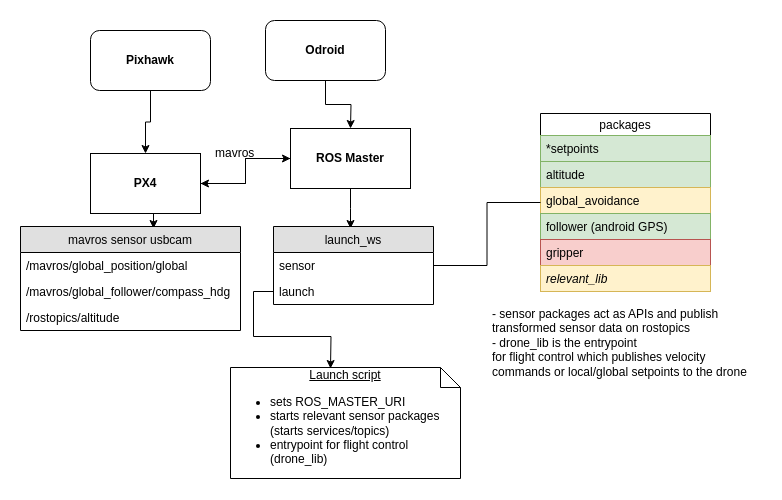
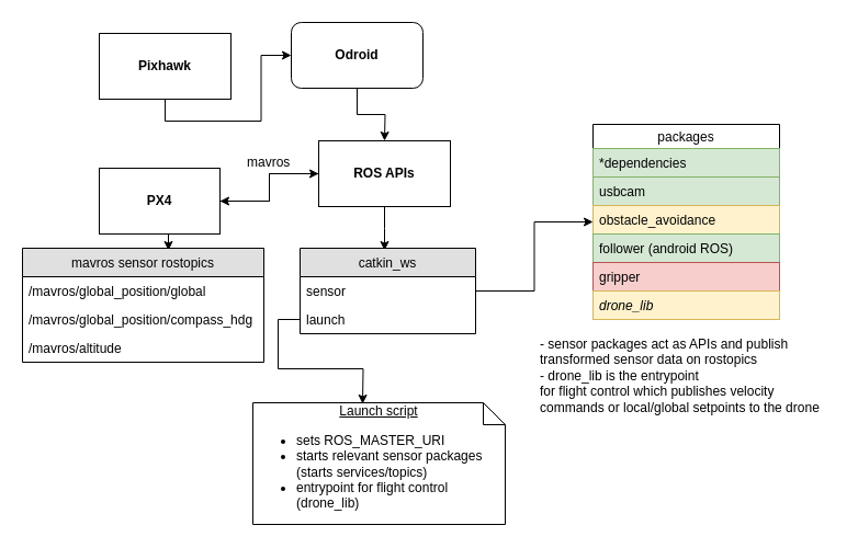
  <mxCell id="0" />
  <mxCell id="1" parent="0" />
- <mxCell id="2" style="edgeStyle=orthogonalEdgeStyle;rounded=0;orthogonalLoop=1;jettySize=auto;html=1;exitX=0.5;exitY=1;exitDx=0;exitDy=0;entryX=0.5;entryY=0;entryDx=0;entryDy=0;" parent="1" source="3" target="11" edge="1"><mxGeometry relative="1" as="geometry" /></mxCell>
- <mxCell id="3" value="&lt;b&gt;Pixhawk&lt;/b&gt;" style="rounded=1;whiteSpace=wrap;html=1;" parent="1" vertex="1"><mxGeometry x="90" y="30" width="120" height="60" as="geometry" /></mxCell>
+ <mxCell id="2" style="edgeStyle=orthogonalEdgeStyle;rounded=0;orthogonalLoop=1;jettySize=auto;html=1;exitX=0.5;exitY=1;exitDx=0;exitDy=0;" parent="1" source="3" target="5" edge="1"><mxGeometry relative="1" as="geometry" /></mxCell>
+ <mxCell id="3" value="&lt;b&gt;Pixhawk&lt;/b&gt;" style="whiteSpace=wrap;html=1;rounded=0;" parent="1" vertex="1"><mxGeometry x="90" y="30" width="120" height="60" as="geometry" /></mxCell>
  <mxCell id="4" style="edgeStyle=orthogonalEdgeStyle;rounded=0;orthogonalLoop=1;jettySize=auto;html=1;" parent="1" source="5" edge="1"><mxGeometry relative="1" as="geometry"><mxPoint x="350" y="128" as="targetPoint" /></mxGeometry></mxCell>
  <mxCell id="5" value="&lt;b&gt;Odroid&lt;/b&gt;" style="rounded=1;whiteSpace=wrap;html=1;" parent="1" vertex="1"><mxGeometry x="265" y="20" width="120" height="60" as="geometry" /></mxCell>
  <mxCell id="6" style="edgeStyle=orthogonalEdgeStyle;rounded=0;orthogonalLoop=1;jettySize=auto;html=1;exitX=0;exitY=0.5;exitDx=0;exitDy=0;entryX=1;entryY=0.5;entryDx=0;entryDy=0;" parent="1" source="8" target="11" edge="1"><mxGeometry relative="1" as="geometry" /></mxCell>
  <mxCell id="7" style="edgeStyle=orthogonalEdgeStyle;rounded=0;orthogonalLoop=1;jettySize=auto;html=1;" parent="1" source="8" edge="1"><mxGeometry relative="1" as="geometry"><mxPoint x="350" y="228" as="targetPoint" /></mxGeometry></mxCell>
- <mxCell id="8" value="&lt;b&gt;ROS Master&lt;/b&gt;" style="rounded=0;whiteSpace=wrap;html=1;" parent="1" vertex="1"><mxGeometry x="290" y="128" width="120" height="60" as="geometry" /></mxCell>
+ <mxCell id="8" value="&lt;b&gt;ROS APIs&lt;/b&gt;" style="rounded=0;whiteSpace=wrap;html=1;" parent="1" vertex="1"><mxGeometry x="290" y="128" width="120" height="60" as="geometry" /></mxCell>
  <mxCell id="9" style="edgeStyle=orthogonalEdgeStyle;rounded=0;orthogonalLoop=1;jettySize=auto;html=1;entryX=0;entryY=0.5;entryDx=0;entryDy=0;" parent="1" source="11" target="8" edge="1"><mxGeometry relative="1" as="geometry" /></mxCell>
  <mxCell id="10" style="edgeStyle=orthogonalEdgeStyle;rounded=0;orthogonalLoop=1;jettySize=auto;html=1;exitX=0.5;exitY=1;exitDx=0;exitDy=0;" parent="1" source="11" edge="1"><mxGeometry relative="1" as="geometry"><mxPoint x="153" y="228" as="targetPoint" /></mxGeometry></mxCell>
  <mxCell id="11" value="&lt;b&gt;PX4&lt;/b&gt;" style="rounded=0;whiteSpace=wrap;html=1;" parent="1" vertex="1"><mxGeometry x="90" y="153" width="110" height="60" as="geometry" /></mxCell>
- <mxCell id="12" value="mavros" style="text;html=1;resizable=0;points=[];autosize=1;align=left;verticalAlign=top;spacingTop=-4;" parent="1" vertex="1"><mxGeometry x="213" y="143" width="50" height="20" as="geometry" /></mxCell>
- <mxCell id="13" value="mavros sensor usbcam" style="swimlane;fontStyle=0;childLayout=stackLayout;horizontal=1;startSize=26;fillColor=#e0e0e0;horizontalStack=0;resizeParent=1;resizeParentMax=0;resizeLast=0;collapsible=1;marginBottom=0;swimlaneFillColor=#ffffff;align=center;fontSize=12;" parent="1" vertex="1"><mxGeometry x="20" y="226" width="220" height="104" as="geometry" /></mxCell>
+ <mxCell id="12" value="mavros" style="text;html=1;resizable=0;points=[];autosize=1;align=left;verticalAlign=top;spacingTop=-4;" parent="1" vertex="1"><mxGeometry x="223" y="138" width="50" height="20" as="geometry" /></mxCell>
+ <mxCell id="13" value="mavros sensor rostopics" style="swimlane;fontStyle=0;childLayout=stackLayout;horizontal=1;startSize=26;fillColor=#e0e0e0;horizontalStack=0;resizeParent=1;resizeParentMax=0;resizeLast=0;collapsible=1;marginBottom=0;swimlaneFillColor=#ffffff;align=center;fontSize=12;" parent="1" vertex="1"><mxGeometry x="20" y="226" width="220" height="104" as="geometry" /></mxCell>
  <mxCell id="14" value="/mavros/global_position/global" style="text;strokeColor=none;fillColor=none;spacingLeft=4;spacingRight=4;overflow=hidden;rotatable=0;points=[[0,0.5],[1,0.5]];portConstraint=eastwest;fontSize=12;" parent="13" vertex="1"><mxGeometry y="26" width="220" height="26" as="geometry" /></mxCell>
- <mxCell id="15" value="/mavros/global_follower/compass_hdg" style="text;strokeColor=none;fillColor=none;spacingLeft=4;spacingRight=4;overflow=hidden;rotatable=0;points=[[0,0.5],[1,0.5]];portConstraint=eastwest;fontSize=12;" parent="13" vertex="1"><mxGeometry y="52" width="220" height="26" as="geometry" /></mxCell>
- <mxCell id="16" value="/rostopics/altitude" style="text;strokeColor=none;fillColor=none;spacingLeft=4;spacingRight=4;overflow=hidden;rotatable=0;points=[[0,0.5],[1,0.5]];portConstraint=eastwest;fontSize=12;" parent="13" vertex="1"><mxGeometry y="78" width="220" height="26" as="geometry" /></mxCell>
- <mxCell id="17" value="launch_ws" style="swimlane;fontStyle=0;childLayout=stackLayout;horizontal=1;startSize=26;fillColor=#e0e0e0;horizontalStack=0;resizeParent=1;resizeParentMax=0;resizeLast=0;collapsible=1;marginBottom=0;swimlaneFillColor=#ffffff;align=center;fontSize=12;" parent="1" vertex="1"><mxGeometry x="273" y="226" width="160" height="78" as="geometry" /></mxCell>
+ <mxCell id="15" value="/mavros/global_position/compass_hdg" style="text;strokeColor=none;fillColor=none;spacingLeft=4;spacingRight=4;overflow=hidden;rotatable=0;points=[[0,0.5],[1,0.5]];portConstraint=eastwest;fontSize=12;" parent="13" vertex="1"><mxGeometry y="52" width="220" height="26" as="geometry" /></mxCell>
+ <mxCell id="16" value="/mavros/altitude" style="text;strokeColor=none;fillColor=none;spacingLeft=4;spacingRight=4;overflow=hidden;rotatable=0;points=[[0,0.5],[1,0.5]];portConstraint=eastwest;fontSize=12;" parent="13" vertex="1"><mxGeometry y="78" width="220" height="26" as="geometry" /></mxCell>
+ <mxCell id="17" value="catkin_ws" style="swimlane;fontStyle=0;childLayout=stackLayout;horizontal=1;startSize=26;fillColor=#e0e0e0;horizontalStack=0;resizeParent=1;resizeParentMax=0;resizeLast=0;collapsible=1;marginBottom=0;swimlaneFillColor=#ffffff;align=center;fontSize=12;" parent="1" vertex="1"><mxGeometry x="273" y="226" width="160" height="78" as="geometry" /></mxCell>
  <mxCell id="18" value="sensor" style="text;strokeColor=none;fillColor=none;spacingLeft=4;spacingRight=4;overflow=hidden;rotatable=0;points=[[0,0.5],[1,0.5]];portConstraint=eastwest;fontSize=12;" parent="17" vertex="1"><mxGeometry y="26" width="160" height="26" as="geometry" /></mxCell>
  <mxCell id="19" value="launch" style="text;strokeColor=none;fillColor=none;spacingLeft=4;spacingRight=4;overflow=hidden;rotatable=0;points=[[0,0.5],[1,0.5]];portConstraint=eastwest;fontSize=12;" parent="17" vertex="1"><mxGeometry y="52" width="160" height="26" as="geometry" /></mxCell>
  <mxCell id="20" style="edgeStyle=orthogonalEdgeStyle;rounded=0;orthogonalLoop=1;jettySize=auto;html=1;fontSize=12;" parent="1" source="19" edge="1"><mxGeometry relative="1" as="geometry"><mxPoint x="330" y="368" as="targetPoint" /></mxGeometry></mxCell>
  <mxCell id="21" value="packages" style="swimlane;fontStyle=0;childLayout=stackLayout;horizontal=1;startSize=22;fillColor=none;horizontalStack=0;resizeParent=1;resizeParentMax=0;resizeLast=0;collapsible=1;marginBottom=0;swimlaneFillColor=#ffffff;align=center;fontSize=12;" parent="1" vertex="1"><mxGeometry x="540" y="113" width="170" height="178" as="geometry" /></mxCell>
- <mxCell id="22" value="*setpoints" style="text;strokeColor=#82b366;fillColor=#d5e8d4;spacingLeft=4;spacingRight=4;overflow=hidden;rotatable=0;points=[[0,0.5],[1,0.5]];portConstraint=eastwest;fontSize=12;" parent="21" vertex="1"><mxGeometry y="22" width="170" height="26" as="geometry" /></mxCell>
- <mxCell id="23" value="altitude" style="text;strokeColor=#82b366;fillColor=#d5e8d4;spacingLeft=4;spacingRight=4;overflow=hidden;rotatable=0;points=[[0,0.5],[1,0.5]];portConstraint=eastwest;fontSize=12;" parent="21" vertex="1"><mxGeometry y="48" width="170" height="26" as="geometry" /></mxCell>
- <mxCell id="24" value="global_avoidance" style="text;strokeColor=#d6b656;fillColor=#fff2cc;spacingLeft=4;spacingRight=4;overflow=hidden;rotatable=0;points=[[0,0.5],[1,0.5]];portConstraint=eastwest;fontSize=12;" vertex="1" parent="21"><mxGeometry y="74" width="170" height="26" as="geometry" /></mxCell>
- <mxCell id="25" value="follower (android GPS)" style="text;strokeColor=#82b366;fillColor=#d5e8d4;spacingLeft=4;spacingRight=4;overflow=hidden;rotatable=0;points=[[0,0.5],[1,0.5]];portConstraint=eastwest;fontSize=12;" parent="21" vertex="1"><mxGeometry y="100" width="170" height="26" as="geometry" /></mxCell>
+ <mxCell id="22" value="*dependencies" style="text;strokeColor=#82b366;fillColor=#d5e8d4;spacingLeft=4;spacingRight=4;overflow=hidden;rotatable=0;points=[[0,0.5],[1,0.5]];portConstraint=eastwest;fontSize=12;" parent="21" vertex="1"><mxGeometry y="22" width="170" height="26" as="geometry" /></mxCell>
+ <mxCell id="23" value="usbcam" style="text;strokeColor=#82b366;fillColor=#d5e8d4;spacingLeft=4;spacingRight=4;overflow=hidden;rotatable=0;points=[[0,0.5],[1,0.5]];portConstraint=eastwest;fontSize=12;" parent="21" vertex="1"><mxGeometry y="48" width="170" height="26" as="geometry" /></mxCell>
+ <mxCell id="24" value="obstacle_avoidance" style="text;strokeColor=#d6b656;fillColor=#fff2cc;spacingLeft=4;spacingRight=4;overflow=hidden;rotatable=0;points=[[0,0.5],[1,0.5]];portConstraint=eastwest;fontSize=12;" vertex="1" parent="21"><mxGeometry y="74" width="170" height="26" as="geometry" /></mxCell>
+ <mxCell id="25" value="follower (android ROS)" style="text;strokeColor=#82b366;fillColor=#d5e8d4;spacingLeft=4;spacingRight=4;overflow=hidden;rotatable=0;points=[[0,0.5],[1,0.5]];portConstraint=eastwest;fontSize=12;" parent="21" vertex="1"><mxGeometry y="100" width="170" height="26" as="geometry" /></mxCell>
  <mxCell id="26" value="gripper" style="text;strokeColor=#b85450;fillColor=#f8cecc;spacingLeft=4;spacingRight=4;overflow=hidden;rotatable=0;points=[[0,0.5],[1,0.5]];portConstraint=eastwest;fontSize=12;" parent="21" vertex="1"><mxGeometry y="126" width="170" height="26" as="geometry" /></mxCell>
- <mxCell id="27" value="relevant_lib" style="text;strokeColor=#d6b656;fillColor=#fff2cc;spacingLeft=4;spacingRight=4;overflow=hidden;rotatable=0;points=[[0,0.5],[1,0.5]];portConstraint=eastwest;fontSize=12;fontStyle=2" parent="21" vertex="1"><mxGeometry y="152" width="170" height="26" as="geometry" /></mxCell>
- <mxCell id="28" style="edgeStyle=orthogonalEdgeStyle;rounded=0;orthogonalLoop=1;jettySize=auto;html=1;exitX=1;exitY=0.5;exitDx=0;exitDy=0;fontSize=12;endArrow=none;" parent="1" source="18" target="21" edge="1"><mxGeometry relative="1" as="geometry"><mxPoint x="480" y="265" as="targetPoint" /><mxPoint x="433" y="265" as="sourcePoint" /></mxGeometry></mxCell>
+ <mxCell id="27" value="drone_lib" style="text;strokeColor=#d6b656;fillColor=#fff2cc;spacingLeft=4;spacingRight=4;overflow=hidden;rotatable=0;points=[[0,0.5],[1,0.5]];portConstraint=eastwest;fontSize=12;fontStyle=2" parent="21" vertex="1"><mxGeometry y="152" width="170" height="26" as="geometry" /></mxCell>
+ <mxCell id="28" style="edgeStyle=orthogonalEdgeStyle;rounded=0;orthogonalLoop=1;jettySize=auto;html=1;exitX=1;exitY=0.5;exitDx=0;exitDy=0;fontSize=12;" parent="1" source="18" target="21" edge="1"><mxGeometry relative="1" as="geometry"><mxPoint x="480" y="265" as="targetPoint" /><mxPoint x="433" y="265" as="sourcePoint" /></mxGeometry></mxCell>
  <mxCell id="29" value="&lt;div style=&quot;text-align: center ; font-size: 12px&quot;&gt;&lt;u&gt;&lt;font style=&quot;font-size: 12px&quot;&gt;Launch script&lt;/font&gt;&lt;/u&gt;&lt;/div&gt;&lt;div style=&quot;text-align: center ; font-size: 12px&quot;&gt;&lt;ul&gt;&lt;li style=&quot;text-align: left&quot;&gt;&lt;font style=&quot;font-size: 12px&quot;&gt;sets ROS_MASTER_URI&lt;/font&gt;&lt;/li&gt;&lt;li style=&quot;text-align: left&quot;&gt;&lt;font style=&quot;font-size: 12px&quot;&gt;starts relevant sensor packages (starts services/topics)&lt;/font&gt;&lt;/li&gt;&lt;li style=&quot;text-align: left&quot;&gt;&lt;font style=&quot;font-size: 12px&quot;&gt;entrypoint for flight control (drone_lib)&lt;/font&gt;&lt;/li&gt;&lt;/ul&gt;&lt;/div&gt;" style="shape=note;strokeWidth=1;fontSize=14;size=20;whiteSpace=wrap;html=1;spacing=1;" parent="1" vertex="1"><mxGeometry x="230" y="367" width="230" height="111" as="geometry" /></mxCell>
  <mxCell id="30" value="- sensor packages act as APIs and publish &lt;br&gt;transformed sensor data on rostopics&lt;br&gt;- drone_lib is the entrypoint&lt;br&gt;for flight control which publishes velocity&lt;br&gt;commands or local/global setpoints to the drone&lt;br&gt;" style="text;html=1;resizable=0;points=[];autosize=1;align=left;verticalAlign=top;spacingTop=-4;" parent="1" vertex="1"><mxGeometry x="490" y="304" width="270" height="70" as="geometry" /></mxCell>
